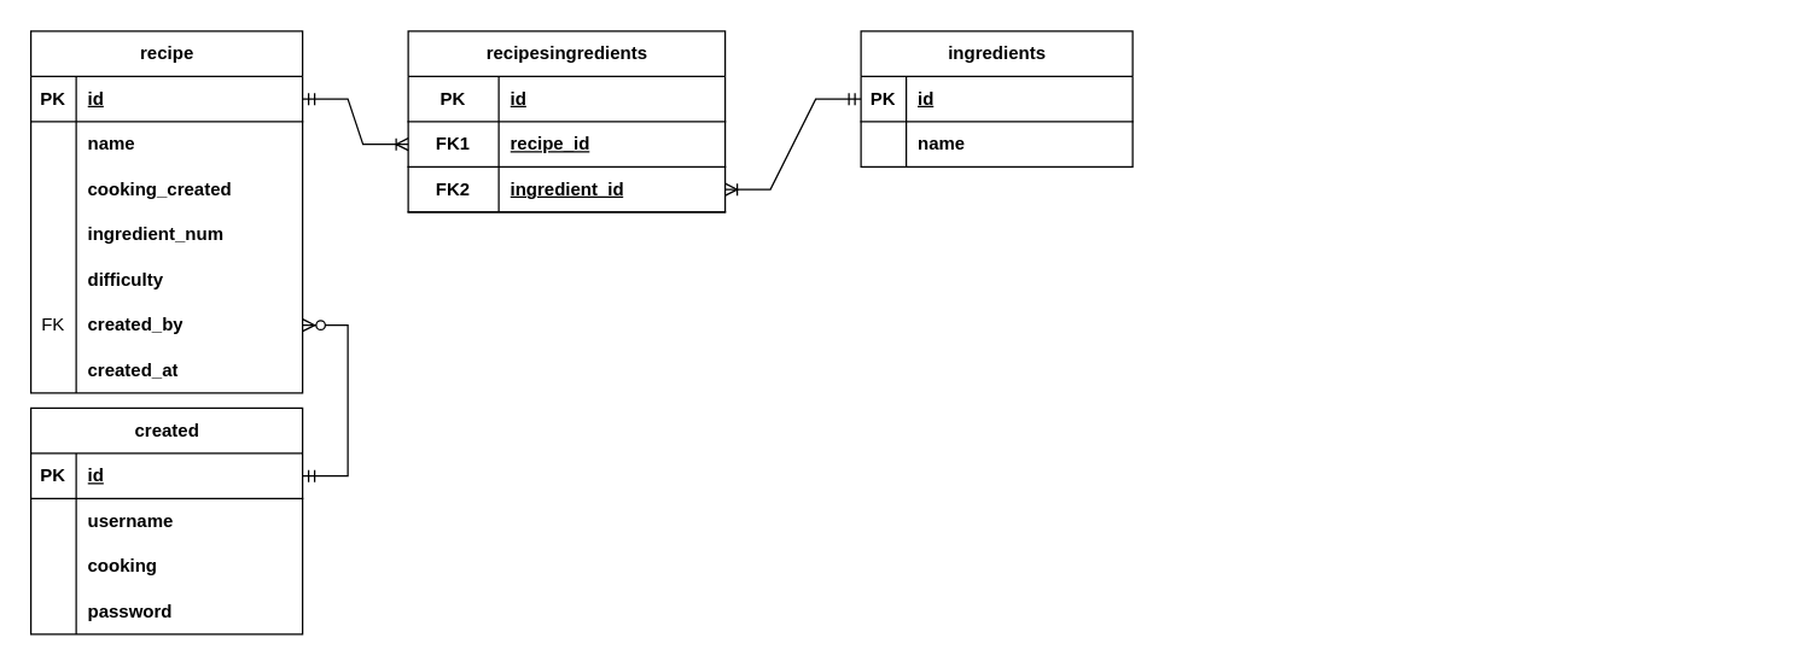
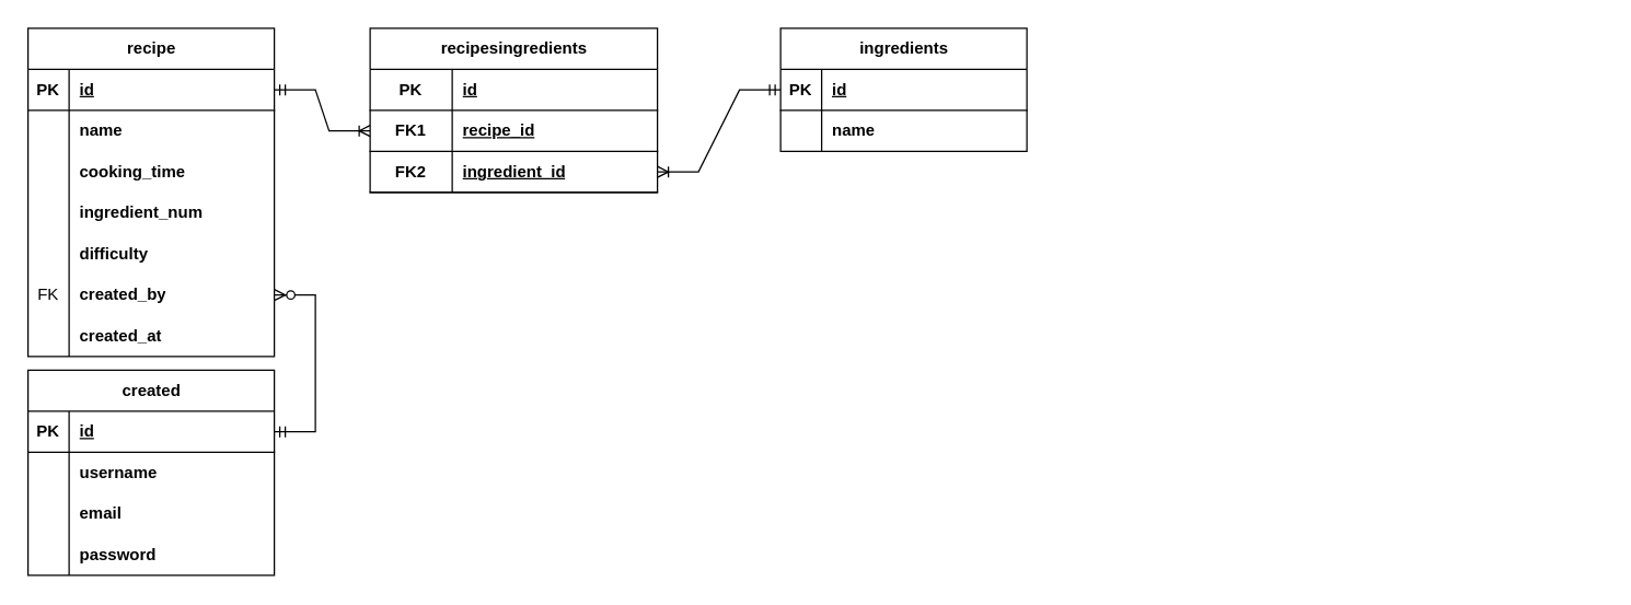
  <mxCell id="0" />
  <mxCell id="1" parent="0" />
  <mxCell id="2" value="recipesingredients" style="shape=table;startSize=30;container=1;collapsible=1;childLayout=tableLayout;fixedRows=1;rowLines=0;fontStyle=1;align=center;resizeLast=1;html=1;" parent="1" vertex="1"><mxGeometry x="270" y="20" width="210" height="120" as="geometry" /></mxCell>
  <mxCell id="3" style="shape=tableRow;horizontal=0;startSize=0;swimlaneHead=0;swimlaneBody=0;fillColor=none;collapsible=0;dropTarget=0;points=[[0,0.5],[1,0.5]];portConstraint=eastwest;top=0;left=0;right=0;bottom=1;" parent="2" vertex="1"><mxGeometry y="30" width="210" height="30" as="geometry" /></mxCell>
  <mxCell id="4" value="PK" style="shape=partialRectangle;connectable=0;fillColor=none;top=0;left=0;bottom=0;right=0;fontStyle=1;overflow=hidden;whiteSpace=wrap;html=1;" parent="3" vertex="1"><mxGeometry width="60" height="30" as="geometry"><mxRectangle width="60" height="30" as="alternateBounds" /></mxGeometry></mxCell>
  <mxCell id="5" value="id" style="shape=partialRectangle;connectable=0;fillColor=none;top=0;left=0;bottom=0;right=0;align=left;spacingLeft=6;fontStyle=5;overflow=hidden;whiteSpace=wrap;html=1;" parent="3" vertex="1"><mxGeometry x="60" width="150" height="30" as="geometry"><mxRectangle width="150" height="30" as="alternateBounds" /></mxGeometry></mxCell>
  <mxCell id="6" value="" style="shape=tableRow;horizontal=0;startSize=0;swimlaneHead=0;swimlaneBody=0;fillColor=none;collapsible=0;dropTarget=0;points=[[0,0.5],[1,0.5]];portConstraint=eastwest;top=0;left=0;right=0;bottom=1;" parent="2" vertex="1"><mxGeometry y="60" width="210" height="30" as="geometry" /></mxCell>
  <mxCell id="7" value="FK1" style="shape=partialRectangle;connectable=0;fillColor=none;top=0;left=0;bottom=0;right=0;fontStyle=1;overflow=hidden;whiteSpace=wrap;html=1;" parent="6" vertex="1"><mxGeometry width="60" height="30" as="geometry"><mxRectangle width="60" height="30" as="alternateBounds" /></mxGeometry></mxCell>
  <mxCell id="8" value="recipe_id" style="shape=partialRectangle;connectable=0;fillColor=none;top=0;left=0;bottom=0;right=0;align=left;spacingLeft=6;fontStyle=5;overflow=hidden;whiteSpace=wrap;html=1;" parent="6" vertex="1"><mxGeometry x="60" width="150" height="30" as="geometry"><mxRectangle width="150" height="30" as="alternateBounds" /></mxGeometry></mxCell>
  <mxCell id="9" style="shape=tableRow;horizontal=0;startSize=0;swimlaneHead=0;swimlaneBody=0;fillColor=none;collapsible=0;dropTarget=0;points=[[0,0.5],[1,0.5]];portConstraint=eastwest;top=0;left=0;right=0;bottom=1;" parent="2" vertex="1"><mxGeometry y="90" width="210" height="30" as="geometry" /></mxCell>
  <mxCell id="10" value="FK2" style="shape=partialRectangle;connectable=0;fillColor=none;top=0;left=0;bottom=0;right=0;fontStyle=1;overflow=hidden;whiteSpace=wrap;html=1;" parent="9" vertex="1"><mxGeometry width="60" height="30" as="geometry"><mxRectangle width="60" height="30" as="alternateBounds" /></mxGeometry></mxCell>
  <mxCell id="11" value="ingredient_id" style="shape=partialRectangle;connectable=0;fillColor=none;top=0;left=0;bottom=0;right=0;align=left;spacingLeft=6;fontStyle=5;overflow=hidden;whiteSpace=wrap;html=1;" parent="9" vertex="1"><mxGeometry x="60" width="150" height="30" as="geometry"><mxRectangle width="150" height="30" as="alternateBounds" /></mxGeometry></mxCell>
  <mxCell id="12" value="recipe" style="shape=table;startSize=30;container=1;collapsible=1;childLayout=tableLayout;fixedRows=1;rowLines=0;fontStyle=1;align=center;resizeLast=1;html=1;rounded=0;" parent="1" vertex="1"><mxGeometry x="20" y="20" width="180" height="240" as="geometry" /></mxCell>
  <mxCell id="13" value="" style="shape=tableRow;horizontal=0;startSize=0;swimlaneHead=0;swimlaneBody=0;fillColor=none;collapsible=0;dropTarget=0;points=[[0,0.5],[1,0.5]];portConstraint=eastwest;top=0;left=0;right=0;bottom=1;" parent="12" vertex="1"><mxGeometry y="30" width="180" height="30" as="geometry" /></mxCell>
  <mxCell id="14" value="PK" style="shape=partialRectangle;connectable=0;fillColor=none;top=0;left=0;bottom=0;right=0;fontStyle=1;overflow=hidden;whiteSpace=wrap;html=1;" parent="13" vertex="1"><mxGeometry width="30" height="30" as="geometry"><mxRectangle width="30" height="30" as="alternateBounds" /></mxGeometry></mxCell>
  <mxCell id="15" value="id" style="shape=partialRectangle;connectable=0;fillColor=none;top=0;left=0;bottom=0;right=0;align=left;spacingLeft=6;fontStyle=5;overflow=hidden;whiteSpace=wrap;html=1;" parent="13" vertex="1"><mxGeometry x="30" width="150" height="30" as="geometry"><mxRectangle width="150" height="30" as="alternateBounds" /></mxGeometry></mxCell>
  <mxCell id="16" value="" style="shape=tableRow;horizontal=0;startSize=0;swimlaneHead=0;swimlaneBody=0;fillColor=none;collapsible=0;dropTarget=0;points=[[0,0.5],[1,0.5]];portConstraint=eastwest;top=0;left=0;right=0;bottom=0;" parent="12" vertex="1"><mxGeometry y="60" width="180" height="30" as="geometry" /></mxCell>
  <mxCell id="17" value="" style="shape=partialRectangle;connectable=0;fillColor=none;top=0;left=0;bottom=0;right=0;editable=1;overflow=hidden;whiteSpace=wrap;html=1;" parent="16" vertex="1"><mxGeometry width="30" height="30" as="geometry"><mxRectangle width="30" height="30" as="alternateBounds" /></mxGeometry></mxCell>
  <mxCell id="18" value="name" style="shape=partialRectangle;connectable=0;fillColor=none;top=0;left=0;bottom=0;right=0;align=left;spacingLeft=6;overflow=hidden;whiteSpace=wrap;html=1;fontStyle=1" parent="16" vertex="1"><mxGeometry x="30" width="150" height="30" as="geometry"><mxRectangle width="150" height="30" as="alternateBounds" /></mxGeometry></mxCell>
  <mxCell id="19" value="" style="shape=tableRow;horizontal=0;startSize=0;swimlaneHead=0;swimlaneBody=0;fillColor=none;collapsible=0;dropTarget=0;points=[[0,0.5],[1,0.5]];portConstraint=eastwest;top=0;left=0;right=0;bottom=0;" parent="12" vertex="1"><mxGeometry y="90" width="180" height="30" as="geometry" /></mxCell>
  <mxCell id="20" value="" style="shape=partialRectangle;connectable=0;fillColor=none;top=0;left=0;bottom=0;right=0;editable=1;overflow=hidden;whiteSpace=wrap;html=1;" parent="19" vertex="1"><mxGeometry width="30" height="30" as="geometry"><mxRectangle width="30" height="30" as="alternateBounds" /></mxGeometry></mxCell>
- <mxCell id="21" value="cooking_created" style="shape=partialRectangle;connectable=0;fillColor=none;top=0;left=0;bottom=0;right=0;align=left;spacingLeft=6;overflow=hidden;whiteSpace=wrap;html=1;fontStyle=1" parent="19" vertex="1"><mxGeometry x="30" width="150" height="30" as="geometry"><mxRectangle width="150" height="30" as="alternateBounds" /></mxGeometry></mxCell>
+ <mxCell id="21" value="cooking_time" style="shape=partialRectangle;connectable=0;fillColor=none;top=0;left=0;bottom=0;right=0;align=left;spacingLeft=6;overflow=hidden;whiteSpace=wrap;html=1;fontStyle=1" parent="19" vertex="1"><mxGeometry x="30" width="150" height="30" as="geometry"><mxRectangle width="150" height="30" as="alternateBounds" /></mxGeometry></mxCell>
  <mxCell id="22" style="shape=tableRow;horizontal=0;startSize=0;swimlaneHead=0;swimlaneBody=0;fillColor=none;collapsible=0;dropTarget=0;points=[[0,0.5],[1,0.5]];portConstraint=eastwest;top=0;left=0;right=0;bottom=0;" vertex="1" parent="12"><mxGeometry y="120" width="180" height="30" as="geometry" /></mxCell>
  <mxCell id="23" style="shape=partialRectangle;connectable=0;fillColor=none;top=0;left=0;bottom=0;right=0;editable=1;overflow=hidden;whiteSpace=wrap;html=1;" vertex="1" parent="22"><mxGeometry width="30" height="30" as="geometry"><mxRectangle width="30" height="30" as="alternateBounds" /></mxGeometry></mxCell>
  <mxCell id="24" value="ingredient_num" style="shape=partialRectangle;connectable=0;fillColor=none;top=0;left=0;bottom=0;right=0;align=left;spacingLeft=6;overflow=hidden;whiteSpace=wrap;html=1;fontStyle=1" vertex="1" parent="22"><mxGeometry x="30" width="150" height="30" as="geometry"><mxRectangle width="150" height="30" as="alternateBounds" /></mxGeometry></mxCell>
  <mxCell id="25" value="" style="shape=tableRow;horizontal=0;startSize=0;swimlaneHead=0;swimlaneBody=0;fillColor=none;collapsible=0;dropTarget=0;points=[[0,0.5],[1,0.5]];portConstraint=eastwest;top=0;left=0;right=0;bottom=0;" parent="12" vertex="1"><mxGeometry y="150" width="180" height="30" as="geometry" /></mxCell>
  <mxCell id="26" value="" style="shape=partialRectangle;connectable=0;fillColor=none;top=0;left=0;bottom=0;right=0;editable=1;overflow=hidden;whiteSpace=wrap;html=1;" parent="25" vertex="1"><mxGeometry width="30" height="30" as="geometry"><mxRectangle width="30" height="30" as="alternateBounds" /></mxGeometry></mxCell>
  <mxCell id="27" value="difficulty" style="shape=partialRectangle;connectable=0;fillColor=none;top=0;left=0;bottom=0;right=0;align=left;spacingLeft=6;overflow=hidden;whiteSpace=wrap;html=1;fontStyle=1" parent="25" vertex="1"><mxGeometry x="30" width="150" height="30" as="geometry"><mxRectangle width="150" height="30" as="alternateBounds" /></mxGeometry></mxCell>
  <mxCell id="28" value="" style="shape=tableRow;horizontal=0;startSize=0;swimlaneHead=0;swimlaneBody=0;fillColor=none;collapsible=0;dropTarget=0;points=[[0,0.5],[1,0.5]];portConstraint=eastwest;top=0;left=0;right=0;bottom=0;" parent="12" vertex="1"><mxGeometry y="180" width="180" height="30" as="geometry" /></mxCell>
  <mxCell id="29" value="FK" style="shape=partialRectangle;connectable=0;fillColor=none;top=0;left=0;bottom=0;right=0;editable=1;overflow=hidden;whiteSpace=wrap;html=1;" parent="28" vertex="1"><mxGeometry width="30" height="30" as="geometry"><mxRectangle width="30" height="30" as="alternateBounds" /></mxGeometry></mxCell>
  <mxCell id="30" value="created_by" style="shape=partialRectangle;connectable=0;fillColor=none;top=0;left=0;bottom=0;right=0;align=left;spacingLeft=6;overflow=hidden;whiteSpace=wrap;html=1;fontStyle=1" parent="28" vertex="1"><mxGeometry x="30" width="150" height="30" as="geometry"><mxRectangle width="150" height="30" as="alternateBounds" /></mxGeometry></mxCell>
  <mxCell id="31" value="" style="shape=tableRow;horizontal=0;startSize=0;swimlaneHead=0;swimlaneBody=0;fillColor=none;collapsible=0;dropTarget=0;points=[[0,0.5],[1,0.5]];portConstraint=eastwest;top=0;left=0;right=0;bottom=0;" parent="12" vertex="1"><mxGeometry y="210" width="180" height="30" as="geometry" /></mxCell>
  <mxCell id="32" value="" style="shape=partialRectangle;connectable=0;fillColor=none;top=0;left=0;bottom=0;right=0;editable=1;overflow=hidden;whiteSpace=wrap;html=1;" parent="31" vertex="1"><mxGeometry width="30" height="30" as="geometry"><mxRectangle width="30" height="30" as="alternateBounds" /></mxGeometry></mxCell>
  <mxCell id="33" value="created_at" style="shape=partialRectangle;connectable=0;fillColor=none;top=0;left=0;bottom=0;right=0;align=left;spacingLeft=6;overflow=hidden;whiteSpace=wrap;html=1;fontStyle=1" parent="31" vertex="1"><mxGeometry x="30" width="150" height="30" as="geometry"><mxRectangle width="150" height="30" as="alternateBounds" /></mxGeometry></mxCell>
  <mxCell id="34" value="ingredients" style="shape=table;startSize=30;container=1;collapsible=1;childLayout=tableLayout;fixedRows=1;rowLines=0;fontStyle=1;align=center;resizeLast=1;html=1;" parent="1" vertex="1"><mxGeometry x="570" y="20" width="180" height="90" as="geometry" /></mxCell>
  <mxCell id="35" value="" style="shape=tableRow;horizontal=0;startSize=0;swimlaneHead=0;swimlaneBody=0;fillColor=none;collapsible=0;dropTarget=0;points=[[0,0.5],[1,0.5]];portConstraint=eastwest;top=0;left=0;right=0;bottom=1;" parent="34" vertex="1"><mxGeometry y="30" width="180" height="30" as="geometry" /></mxCell>
  <mxCell id="36" value="PK" style="shape=partialRectangle;connectable=0;fillColor=none;top=0;left=0;bottom=0;right=0;fontStyle=1;overflow=hidden;whiteSpace=wrap;html=1;" parent="35" vertex="1"><mxGeometry width="30" height="30" as="geometry"><mxRectangle width="30" height="30" as="alternateBounds" /></mxGeometry></mxCell>
  <mxCell id="37" value="id" style="shape=partialRectangle;connectable=0;fillColor=none;top=0;left=0;bottom=0;right=0;align=left;spacingLeft=6;fontStyle=5;overflow=hidden;whiteSpace=wrap;html=1;" parent="35" vertex="1"><mxGeometry x="30" width="150" height="30" as="geometry"><mxRectangle width="150" height="30" as="alternateBounds" /></mxGeometry></mxCell>
  <mxCell id="38" value="" style="shape=tableRow;horizontal=0;startSize=0;swimlaneHead=0;swimlaneBody=0;fillColor=none;collapsible=0;dropTarget=0;points=[[0,0.5],[1,0.5]];portConstraint=eastwest;top=0;left=0;right=0;bottom=0;" parent="34" vertex="1"><mxGeometry y="60" width="180" height="30" as="geometry" /></mxCell>
  <mxCell id="39" value="" style="shape=partialRectangle;connectable=0;fillColor=none;top=0;left=0;bottom=0;right=0;editable=1;overflow=hidden;whiteSpace=wrap;html=1;" parent="38" vertex="1"><mxGeometry width="30" height="30" as="geometry"><mxRectangle width="30" height="30" as="alternateBounds" /></mxGeometry></mxCell>
  <mxCell id="40" value="name" style="shape=partialRectangle;connectable=0;fillColor=none;top=0;left=0;bottom=0;right=0;align=left;spacingLeft=6;overflow=hidden;whiteSpace=wrap;html=1;fontStyle=1" parent="38" vertex="1"><mxGeometry x="30" width="150" height="30" as="geometry"><mxRectangle width="150" height="30" as="alternateBounds" /></mxGeometry></mxCell>
  <mxCell id="41" value="" style="edgeStyle=entityRelationEdgeStyle;fontSize=12;html=1;endArrow=ERoneToMany;startArrow=ERmandOne;rounded=0;exitX=1;exitY=0.5;exitDx=0;exitDy=0;entryX=0;entryY=0.5;entryDx=0;entryDy=0;flowAnimation=0;shadow=0;curved=0;" parent="1" source="13" target="6" edge="1"><mxGeometry width="100" height="100" relative="1" as="geometry"><mxPoint x="1010" y="250" as="sourcePoint" /><mxPoint x="990" y="-70" as="targetPoint" /><Array as="points"><mxPoint x="1000" y="145" /><mxPoint x="940" y="125" /><mxPoint x="990" y="65" /><mxPoint x="1090" y="25" /></Array></mxGeometry></mxCell>
  <mxCell id="42" value="" style="edgeStyle=entityRelationEdgeStyle;fontSize=12;html=1;endArrow=ERoneToMany;startArrow=ERmandOne;rounded=0;entryX=1;entryY=0.5;entryDx=0;entryDy=0;flowAnimation=0;shadow=0;curved=0;exitX=0;exitY=0.5;exitDx=0;exitDy=0;" parent="1" source="35" target="9" edge="1"><mxGeometry width="100" height="100" relative="1" as="geometry"><mxPoint x="990" y="150" as="sourcePoint" /><mxPoint x="1030" y="-50" as="targetPoint" /><Array as="points"><mxPoint x="1080" y="170" /><mxPoint x="1020" y="150" /><mxPoint x="1070" y="90" /><mxPoint x="1170" y="50" /></Array></mxGeometry></mxCell>
  <mxCell id="43" value="created" style="shape=table;startSize=30;container=1;collapsible=1;childLayout=tableLayout;fixedRows=1;rowLines=0;fontStyle=1;align=center;resizeLast=1;html=1;rounded=0;" parent="1" vertex="1"><mxGeometry x="20" y="270" width="180" height="150" as="geometry" /></mxCell>
  <mxCell id="44" value="" style="shape=tableRow;horizontal=0;startSize=0;swimlaneHead=0;swimlaneBody=0;fillColor=none;collapsible=0;dropTarget=0;points=[[0,0.5],[1,0.5]];portConstraint=eastwest;top=0;left=0;right=0;bottom=1;" parent="43" vertex="1"><mxGeometry y="30" width="180" height="30" as="geometry" /></mxCell>
  <mxCell id="45" value="PK" style="shape=partialRectangle;connectable=0;fillColor=none;top=0;left=0;bottom=0;right=0;fontStyle=1;overflow=hidden;whiteSpace=wrap;html=1;" parent="44" vertex="1"><mxGeometry width="30" height="30" as="geometry"><mxRectangle width="30" height="30" as="alternateBounds" /></mxGeometry></mxCell>
  <mxCell id="46" value="id" style="shape=partialRectangle;connectable=0;fillColor=none;top=0;left=0;bottom=0;right=0;align=left;spacingLeft=6;fontStyle=5;overflow=hidden;whiteSpace=wrap;html=1;" parent="44" vertex="1"><mxGeometry x="30" width="150" height="30" as="geometry"><mxRectangle width="150" height="30" as="alternateBounds" /></mxGeometry></mxCell>
  <mxCell id="47" value="" style="shape=tableRow;horizontal=0;startSize=0;swimlaneHead=0;swimlaneBody=0;fillColor=none;collapsible=0;dropTarget=0;points=[[0,0.5],[1,0.5]];portConstraint=eastwest;top=0;left=0;right=0;bottom=0;" parent="43" vertex="1"><mxGeometry y="60" width="180" height="30" as="geometry" /></mxCell>
  <mxCell id="48" value="" style="shape=partialRectangle;connectable=0;fillColor=none;top=0;left=0;bottom=0;right=0;editable=1;overflow=hidden;whiteSpace=wrap;html=1;" parent="47" vertex="1"><mxGeometry width="30" height="30" as="geometry"><mxRectangle width="30" height="30" as="alternateBounds" /></mxGeometry></mxCell>
  <mxCell id="49" value="username" style="shape=partialRectangle;connectable=0;fillColor=none;top=0;left=0;bottom=0;right=0;align=left;spacingLeft=6;overflow=hidden;whiteSpace=wrap;html=1;fontStyle=1" parent="47" vertex="1"><mxGeometry x="30" width="150" height="30" as="geometry"><mxRectangle width="150" height="30" as="alternateBounds" /></mxGeometry></mxCell>
  <mxCell id="50" value="" style="shape=tableRow;horizontal=0;startSize=0;swimlaneHead=0;swimlaneBody=0;fillColor=none;collapsible=0;dropTarget=0;points=[[0,0.5],[1,0.5]];portConstraint=eastwest;top=0;left=0;right=0;bottom=0;" parent="43" vertex="1"><mxGeometry y="90" width="180" height="30" as="geometry" /></mxCell>
  <mxCell id="51" value="" style="shape=partialRectangle;connectable=0;fillColor=none;top=0;left=0;bottom=0;right=0;editable=1;overflow=hidden;whiteSpace=wrap;html=1;" parent="50" vertex="1"><mxGeometry width="30" height="30" as="geometry"><mxRectangle width="30" height="30" as="alternateBounds" /></mxGeometry></mxCell>
- <mxCell id="52" value="cooking" style="shape=partialRectangle;connectable=0;fillColor=none;top=0;left=0;bottom=0;right=0;align=left;spacingLeft=6;overflow=hidden;whiteSpace=wrap;html=1;fontStyle=1" parent="50" vertex="1"><mxGeometry x="30" width="150" height="30" as="geometry"><mxRectangle width="150" height="30" as="alternateBounds" /></mxGeometry></mxCell>
+ <mxCell id="52" value="email" style="shape=partialRectangle;connectable=0;fillColor=none;top=0;left=0;bottom=0;right=0;align=left;spacingLeft=6;overflow=hidden;whiteSpace=wrap;html=1;fontStyle=1" parent="50" vertex="1"><mxGeometry x="30" width="150" height="30" as="geometry"><mxRectangle width="150" height="30" as="alternateBounds" /></mxGeometry></mxCell>
  <mxCell id="53" value="" style="shape=tableRow;horizontal=0;startSize=0;swimlaneHead=0;swimlaneBody=0;fillColor=none;collapsible=0;dropTarget=0;points=[[0,0.5],[1,0.5]];portConstraint=eastwest;top=0;left=0;right=0;bottom=0;" parent="43" vertex="1"><mxGeometry y="120" width="180" height="30" as="geometry" /></mxCell>
  <mxCell id="54" value="" style="shape=partialRectangle;connectable=0;fillColor=none;top=0;left=0;bottom=0;right=0;editable=1;overflow=hidden;whiteSpace=wrap;html=1;" parent="53" vertex="1"><mxGeometry width="30" height="30" as="geometry"><mxRectangle width="30" height="30" as="alternateBounds" /></mxGeometry></mxCell>
  <mxCell id="55" value="&lt;b&gt;password&lt;/b&gt;" style="shape=partialRectangle;connectable=0;fillColor=none;top=0;left=0;bottom=0;right=0;align=left;spacingLeft=6;overflow=hidden;whiteSpace=wrap;html=1;" parent="53" vertex="1"><mxGeometry x="30" width="150" height="30" as="geometry"><mxRectangle width="150" height="30" as="alternateBounds" /></mxGeometry></mxCell>
  <mxCell id="56" value="" style="edgeStyle=entityRelationEdgeStyle;fontSize=12;html=1;endArrow=ERzeroToMany;startArrow=ERmandOne;rounded=0;exitX=1;exitY=0.5;exitDx=0;exitDy=0;entryX=1;entryY=0.5;entryDx=0;entryDy=0;" parent="1" source="44" target="28" edge="1"><mxGeometry width="100" height="100" relative="1" as="geometry"><mxPoint x="240" y="20" as="sourcePoint" /><mxPoint x="340" y="-80" as="targetPoint" /></mxGeometry></mxCell>
